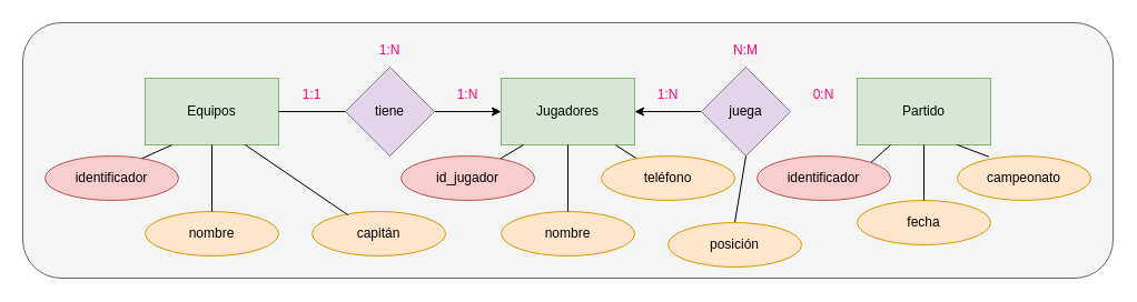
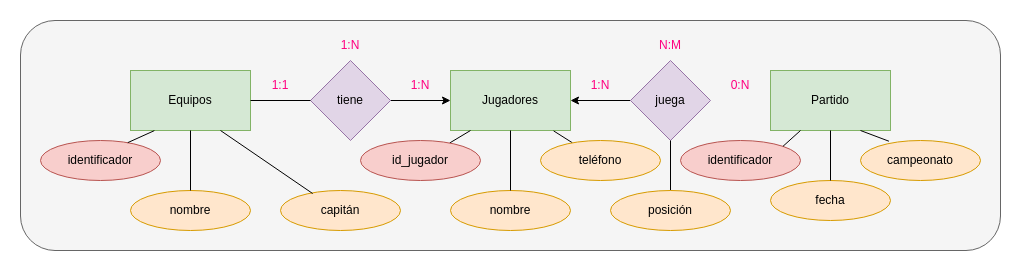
  <mxCell id="0" />
  <mxCell id="1" parent="0" />
  <mxCell id="2" value="" style="rounded=1;whiteSpace=wrap;html=1;fillColor=#f5f5f5;strokeColor=#666666;fontColor=#333333;" vertex="1" parent="1"><mxGeometry x="20" y="20" width="980" height="230" as="geometry" /></mxCell>
  <mxCell id="3" value="Equipos" style="rounded=0;whiteSpace=wrap;html=1;fillColor=#d5e8d4;strokeColor=#82b366;" vertex="1" parent="1"><mxGeometry x="130" y="70" width="120" height="60" as="geometry" /></mxCell>
  <mxCell id="4" style="edgeStyle=orthogonalEdgeStyle;rounded=0;orthogonalLoop=1;jettySize=auto;html=1;" edge="1" parent="1" source="5" target="6"><mxGeometry relative="1" as="geometry" /></mxCell>
  <mxCell id="5" value="tiene" style="rhombus;whiteSpace=wrap;html=1;fillColor=#e1d5e7;strokeColor=#9673a6;" vertex="1" parent="1"><mxGeometry x="310" y="60" width="80" height="80" as="geometry" /></mxCell>
  <mxCell id="6" value="Jugadores" style="rounded=0;whiteSpace=wrap;html=1;fillColor=#d5e8d4;strokeColor=#82b366;" vertex="1" parent="1"><mxGeometry x="450" y="70" width="120" height="60" as="geometry" /></mxCell>
  <mxCell id="7" style="edgeStyle=orthogonalEdgeStyle;rounded=0;orthogonalLoop=1;jettySize=auto;html=1;fontColor=#FF0080;" edge="1" parent="1" source="8" target="6"><mxGeometry relative="1" as="geometry" /></mxCell>
  <mxCell id="8" value="juega" style="rhombus;whiteSpace=wrap;html=1;fillColor=#e1d5e7;strokeColor=#9673a6;" vertex="1" parent="1"><mxGeometry x="630" y="60" width="80" height="80" as="geometry" /></mxCell>
  <mxCell id="9" value="Partido" style="rounded=0;whiteSpace=wrap;html=1;fillColor=#d5e8d4;strokeColor=#82b366;" vertex="1" parent="1"><mxGeometry x="770" y="70" width="120" height="60" as="geometry" /></mxCell>
  <mxCell id="10" value="&lt;font color=&quot;#ff0080&quot;&gt;1:1&lt;/font&gt;" style="text;html=1;strokeColor=none;fillColor=none;align=center;verticalAlign=middle;whiteSpace=wrap;rounded=0;" vertex="1" parent="1"><mxGeometry x="250" y="70" width="60" height="30" as="geometry" /></mxCell>
  <mxCell id="11" value="&lt;font color=&quot;#ff0080&quot;&gt;1:N&lt;/font&gt;" style="text;html=1;strokeColor=none;fillColor=none;align=center;verticalAlign=middle;whiteSpace=wrap;rounded=0;" vertex="1" parent="1"><mxGeometry x="390" y="70" width="60" height="30" as="geometry" /></mxCell>
  <mxCell id="12" value="1:N" style="text;html=1;strokeColor=none;fillColor=none;align=center;verticalAlign=middle;whiteSpace=wrap;rounded=0;fontColor=#FF0080;" vertex="1" parent="1"><mxGeometry x="320" y="30" width="60" height="30" as="geometry" /></mxCell>
  <mxCell id="13" value="0:N" style="text;html=1;strokeColor=none;fillColor=none;align=center;verticalAlign=middle;whiteSpace=wrap;rounded=0;fontColor=#FF0080;" vertex="1" parent="1"><mxGeometry x="710" y="70" width="60" height="30" as="geometry" /></mxCell>
  <mxCell id="14" value="1:N" style="text;html=1;strokeColor=none;fillColor=none;align=center;verticalAlign=middle;whiteSpace=wrap;rounded=0;fontColor=#FF0080;" vertex="1" parent="1"><mxGeometry x="570" y="70" width="60" height="30" as="geometry" /></mxCell>
  <mxCell id="15" value="N:M" style="text;html=1;strokeColor=none;fillColor=none;align=center;verticalAlign=middle;whiteSpace=wrap;rounded=0;fontColor=#FF0080;" vertex="1" parent="1"><mxGeometry x="640" y="30" width="60" height="30" as="geometry" /></mxCell>
  <mxCell id="16" value="" style="endArrow=none;html=1;rounded=0;fontColor=#FF0080;" edge="1" parent="1" target="17"><mxGeometry width="50" height="50" relative="1" as="geometry"><mxPoint x="470" y="130" as="sourcePoint" /><mxPoint x="470" y="130" as="targetPoint" /></mxGeometry></mxCell>
  <mxCell id="17" value="&lt;font color=&quot;#000000&quot;&gt;id_jugador&lt;/font&gt;" style="ellipse;whiteSpace=wrap;html=1;fillColor=#f8cecc;strokeColor=#b85450;" vertex="1" parent="1"><mxGeometry x="360" y="140" width="120" height="40" as="geometry" /></mxCell>
  <mxCell id="18" value="nombre" style="ellipse;whiteSpace=wrap;html=1;fillColor=#ffe6cc;strokeColor=#d79b00;" vertex="1" parent="1"><mxGeometry x="450" y="190" width="120" height="40" as="geometry" /></mxCell>
  <mxCell id="19" value="" style="endArrow=none;html=1;rounded=0;fontColor=#000000;exitX=0.5;exitY=0;exitDx=0;exitDy=0;entryX=0.5;entryY=1;entryDx=0;entryDy=0;" edge="1" parent="1" source="18" target="6"><mxGeometry width="50" height="50" relative="1" as="geometry"><mxPoint x="464" y="180" as="sourcePoint" /><mxPoint x="514" y="130" as="targetPoint" /></mxGeometry></mxCell>
  <mxCell id="20" value="" style="endArrow=none;html=1;rounded=0;fontColor=#000000;entryX=0.859;entryY=1.006;entryDx=0;entryDy=0;entryPerimeter=0;" edge="1" parent="1" source="21" target="6"><mxGeometry width="50" height="50" relative="1" as="geometry"><mxPoint x="610" y="110" as="sourcePoint" /><mxPoint x="660" y="160" as="targetPoint" /></mxGeometry></mxCell>
  <mxCell id="21" value="teléfono" style="ellipse;whiteSpace=wrap;html=1;fillColor=#ffe6cc;strokeColor=#d79b00;" vertex="1" parent="1"><mxGeometry x="540" y="140" width="120" height="40" as="geometry" /></mxCell>
  <mxCell id="22" value="identificador" style="ellipse;whiteSpace=wrap;html=1;fillColor=#f8cecc;strokeColor=#b85450;" vertex="1" parent="1"><mxGeometry x="680" y="140" width="120" height="40" as="geometry" /></mxCell>
  <mxCell id="23" value="fecha" style="ellipse;whiteSpace=wrap;html=1;fillColor=#ffe6cc;strokeColor=#d79b00;" vertex="1" parent="1"><mxGeometry x="770" y="180" width="120" height="40" as="geometry" /></mxCell>
  <mxCell id="24" value="campeonato" style="ellipse;whiteSpace=wrap;html=1;fillColor=#ffe6cc;strokeColor=#d79b00;" vertex="1" parent="1"><mxGeometry x="860" y="140" width="120" height="40" as="geometry" /></mxCell>
  <mxCell id="25" value="" style="endArrow=none;html=1;rounded=0;fontColor=#000000;entryX=1;entryY=0;entryDx=0;entryDy=0;exitX=0.25;exitY=1;exitDx=0;exitDy=0;" edge="1" parent="1" source="9" target="22"><mxGeometry width="50" height="50" relative="1" as="geometry"><mxPoint x="750" y="210" as="sourcePoint" /><mxPoint x="800" y="160" as="targetPoint" /></mxGeometry></mxCell>
  <mxCell id="26" value="" style="endArrow=none;html=1;rounded=0;fontColor=#000000;entryX=0.5;entryY=0;entryDx=0;entryDy=0;exitX=0.5;exitY=1;exitDx=0;exitDy=0;" edge="1" parent="1" source="9" target="23"><mxGeometry width="50" height="50" relative="1" as="geometry"><mxPoint x="700" y="250" as="sourcePoint" /><mxPoint x="750" y="200" as="targetPoint" /></mxGeometry></mxCell>
  <mxCell id="27" value="" style="endArrow=none;html=1;rounded=0;fontColor=#000000;entryX=0.237;entryY=0.018;entryDx=0;entryDy=0;entryPerimeter=0;exitX=0.75;exitY=1;exitDx=0;exitDy=0;" edge="1" parent="1" source="9" target="24"><mxGeometry width="50" height="50" relative="1" as="geometry"><mxPoint x="780" y="290" as="sourcePoint" /><mxPoint x="830" y="240" as="targetPoint" /></mxGeometry></mxCell>
  <mxCell id="28" value="" style="endArrow=none;html=1;rounded=0;exitX=1;exitY=0.5;exitDx=0;exitDy=0;entryX=0;entryY=0.5;entryDx=0;entryDy=0;" edge="1" parent="1" source="3" target="5"><mxGeometry width="50" height="50" relative="1" as="geometry"><mxPoint x="280" y="90" as="sourcePoint" /><mxPoint x="330" y="40" as="targetPoint" /></mxGeometry></mxCell>
  <mxCell id="29" value="&lt;font color=&quot;#000000&quot;&gt;identificador&lt;/font&gt;" style="ellipse;whiteSpace=wrap;html=1;fillColor=#f8cecc;strokeColor=#b85450;" vertex="1" parent="1"><mxGeometry x="40" y="140" width="120" height="40" as="geometry" /></mxCell>
  <mxCell id="30" value="nombre" style="ellipse;whiteSpace=wrap;html=1;fillColor=#ffe6cc;strokeColor=#d79b00;" vertex="1" parent="1"><mxGeometry x="130" y="190" width="120" height="40" as="geometry" /></mxCell>
  <mxCell id="31" value="capitán" style="ellipse;whiteSpace=wrap;html=1;fillColor=#ffe6cc;strokeColor=#d79b00;" vertex="1" parent="1"><mxGeometry x="280" y="190" width="120" height="40" as="geometry" /></mxCell>
  <mxCell id="32" value="" style="endArrow=none;html=1;rounded=0;entryX=0.727;entryY=0.054;entryDx=0;entryDy=0;exitX=0.199;exitY=1.002;exitDx=0;exitDy=0;exitPerimeter=0;entryPerimeter=0;" edge="1" parent="1" source="3" target="29"><mxGeometry width="50" height="50" relative="1" as="geometry"><mxPoint x="130" y="110" as="sourcePoint" /><mxPoint x="180" y="60" as="targetPoint" /></mxGeometry></mxCell>
  <mxCell id="33" value="" style="endArrow=none;html=1;rounded=0;" edge="1" parent="1" source="30"><mxGeometry width="50" height="50" relative="1" as="geometry"><mxPoint x="150" y="180" as="sourcePoint" /><mxPoint x="190" y="130" as="targetPoint" /></mxGeometry></mxCell>
  <mxCell id="34" value="" style="endArrow=none;html=1;rounded=0;entryX=0.268;entryY=0.076;entryDx=0;entryDy=0;entryPerimeter=0;exitX=0.75;exitY=1;exitDx=0;exitDy=0;" edge="1" parent="1" source="3" target="31"><mxGeometry width="50" height="50" relative="1" as="geometry"><mxPoint x="300" y="200" as="sourcePoint" /><mxPoint x="350" y="150" as="targetPoint" /></mxGeometry></mxCell>
  <mxCell id="35" value="" style="endArrow=none;html=1;rounded=0;entryX=0.5;entryY=1;entryDx=0;entryDy=0;exitX=0.5;exitY=0;exitDx=0;exitDy=0;" edge="1" parent="1" source="36" target="8"><mxGeometry width="50" height="50" relative="1" as="geometry"><mxPoint x="670" y="180" as="sourcePoint" /><mxPoint x="650" y="150" as="targetPoint" /></mxGeometry></mxCell>
- <mxCell id="36" value="posición" style="ellipse;whiteSpace=wrap;html=1;fillColor=#ffe6cc;strokeColor=#d79b00;" vertex="1" parent="1"><mxGeometry x="600" y="200" width="120" height="40" as="geometry" /></mxCell>
+ <mxCell id="36" value="posición" style="ellipse;whiteSpace=wrap;html=1;fillColor=#ffe6cc;strokeColor=#d79b00;" vertex="1" parent="1"><mxGeometry x="610" y="190" width="120" height="40" as="geometry" /></mxCell>
